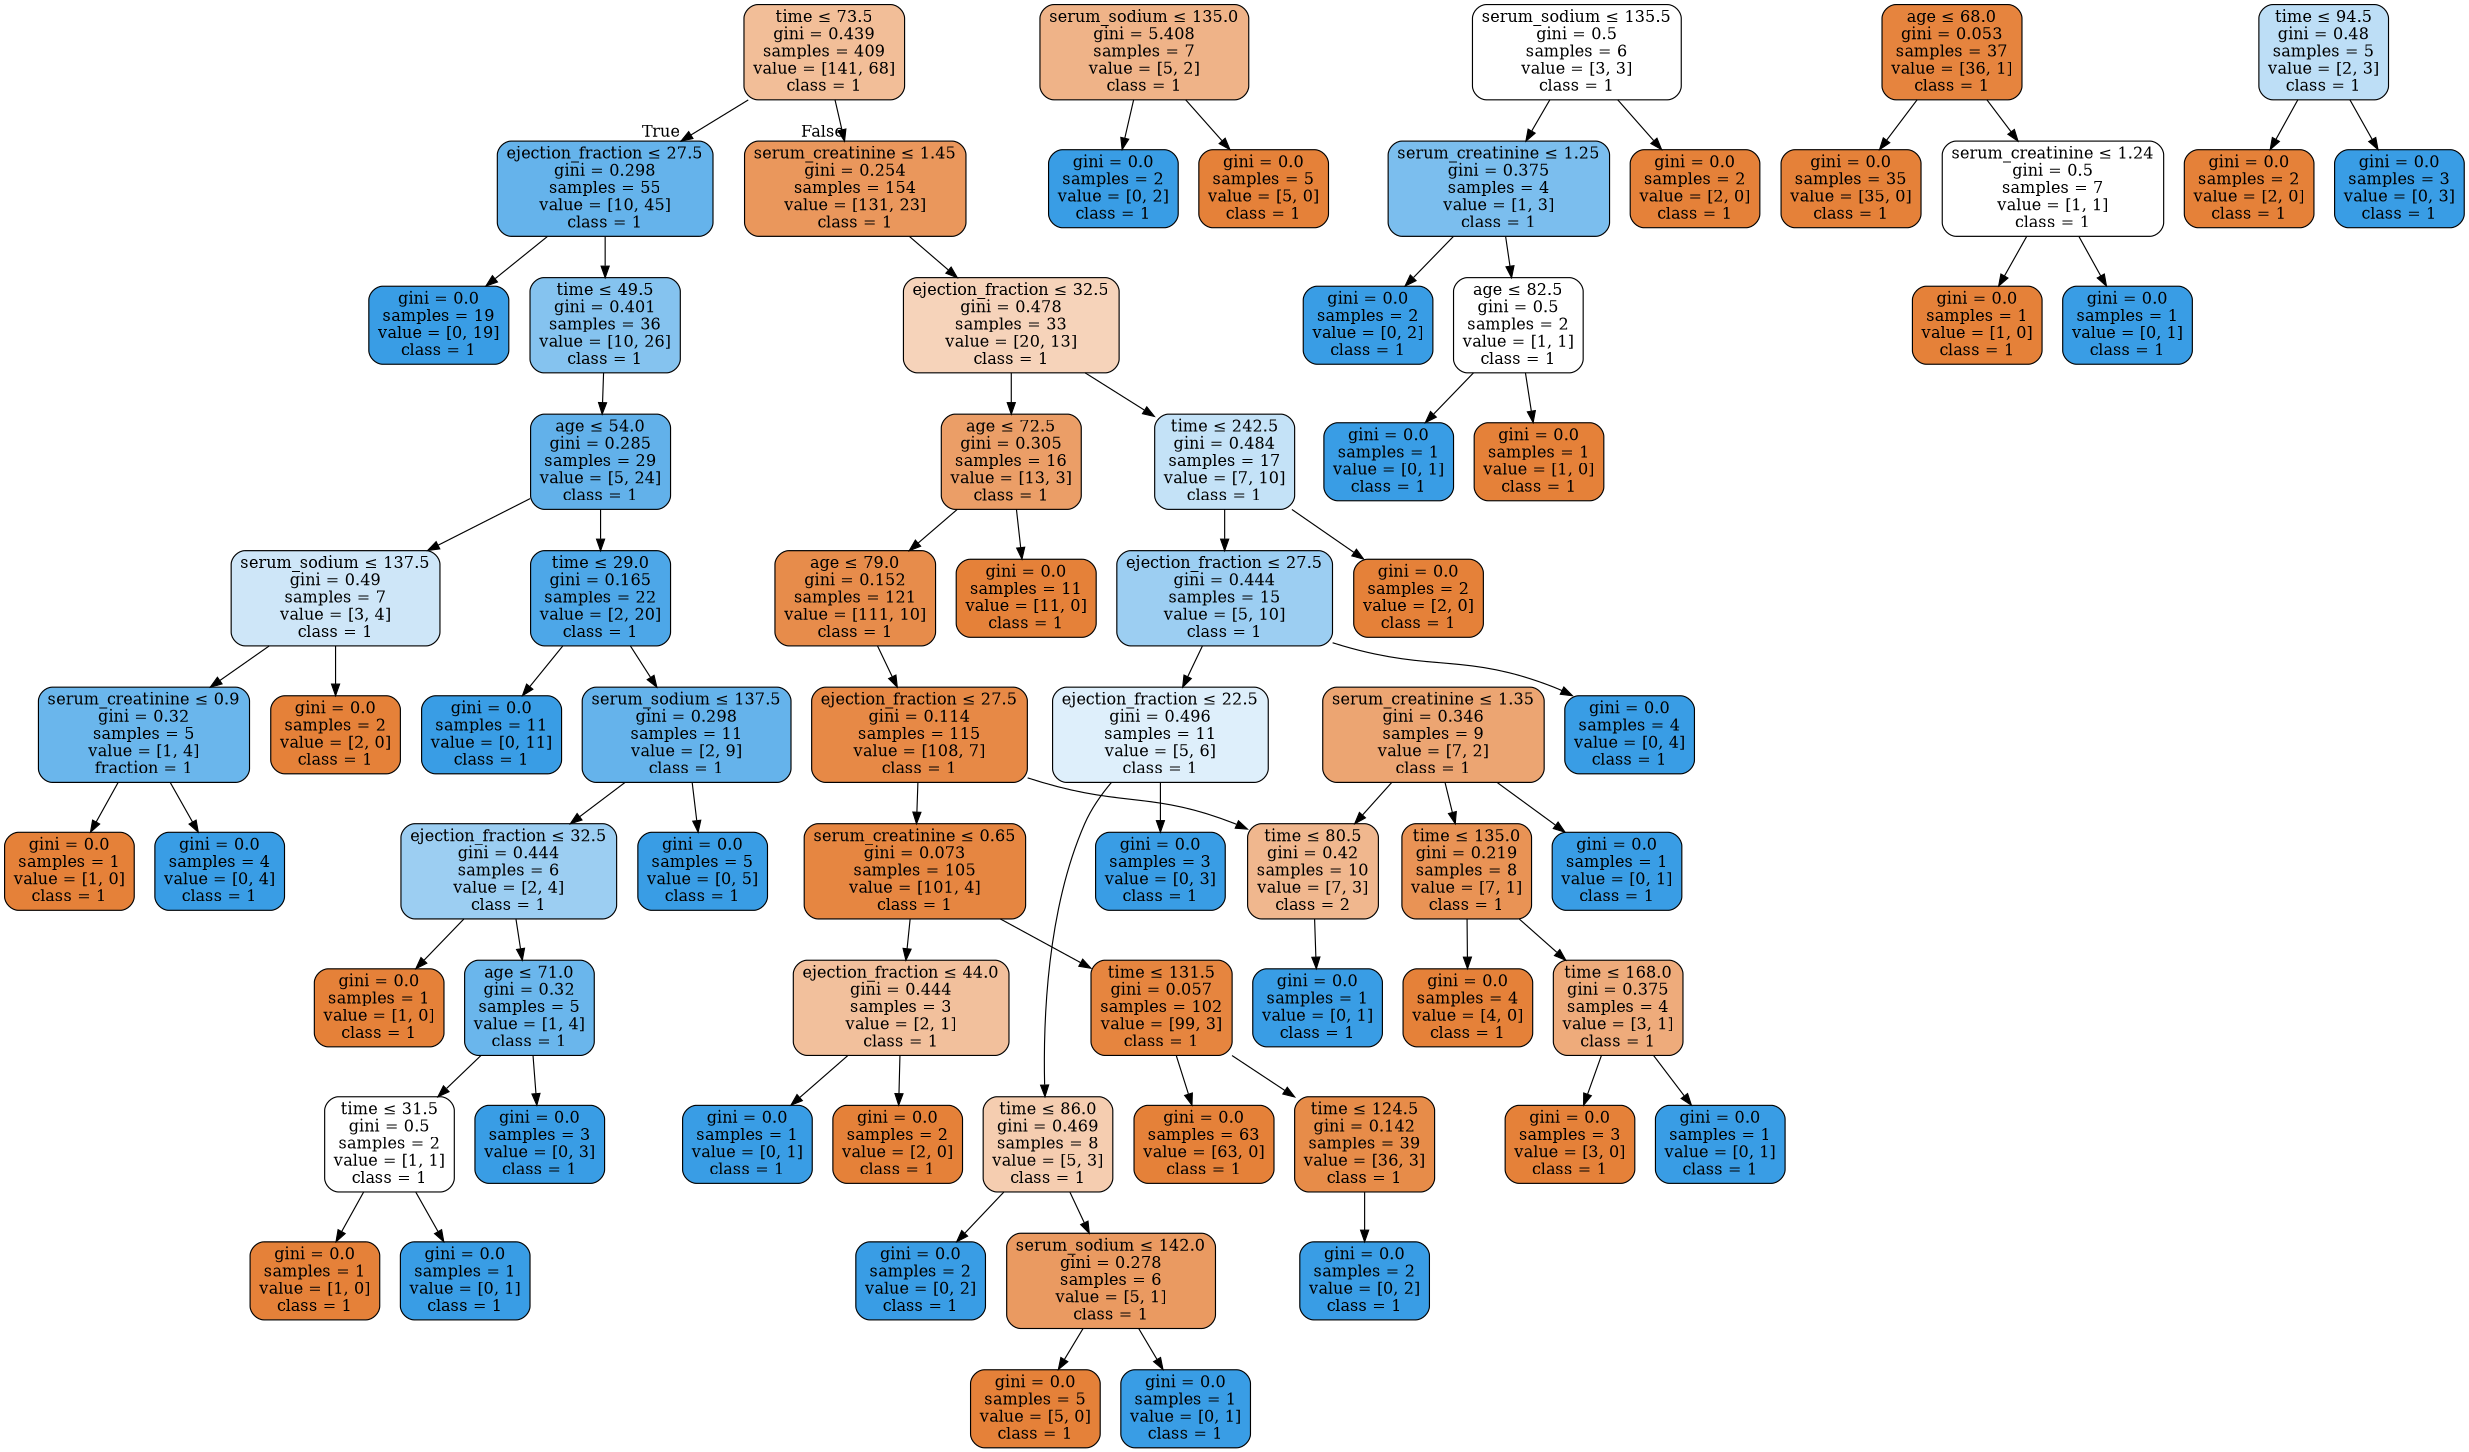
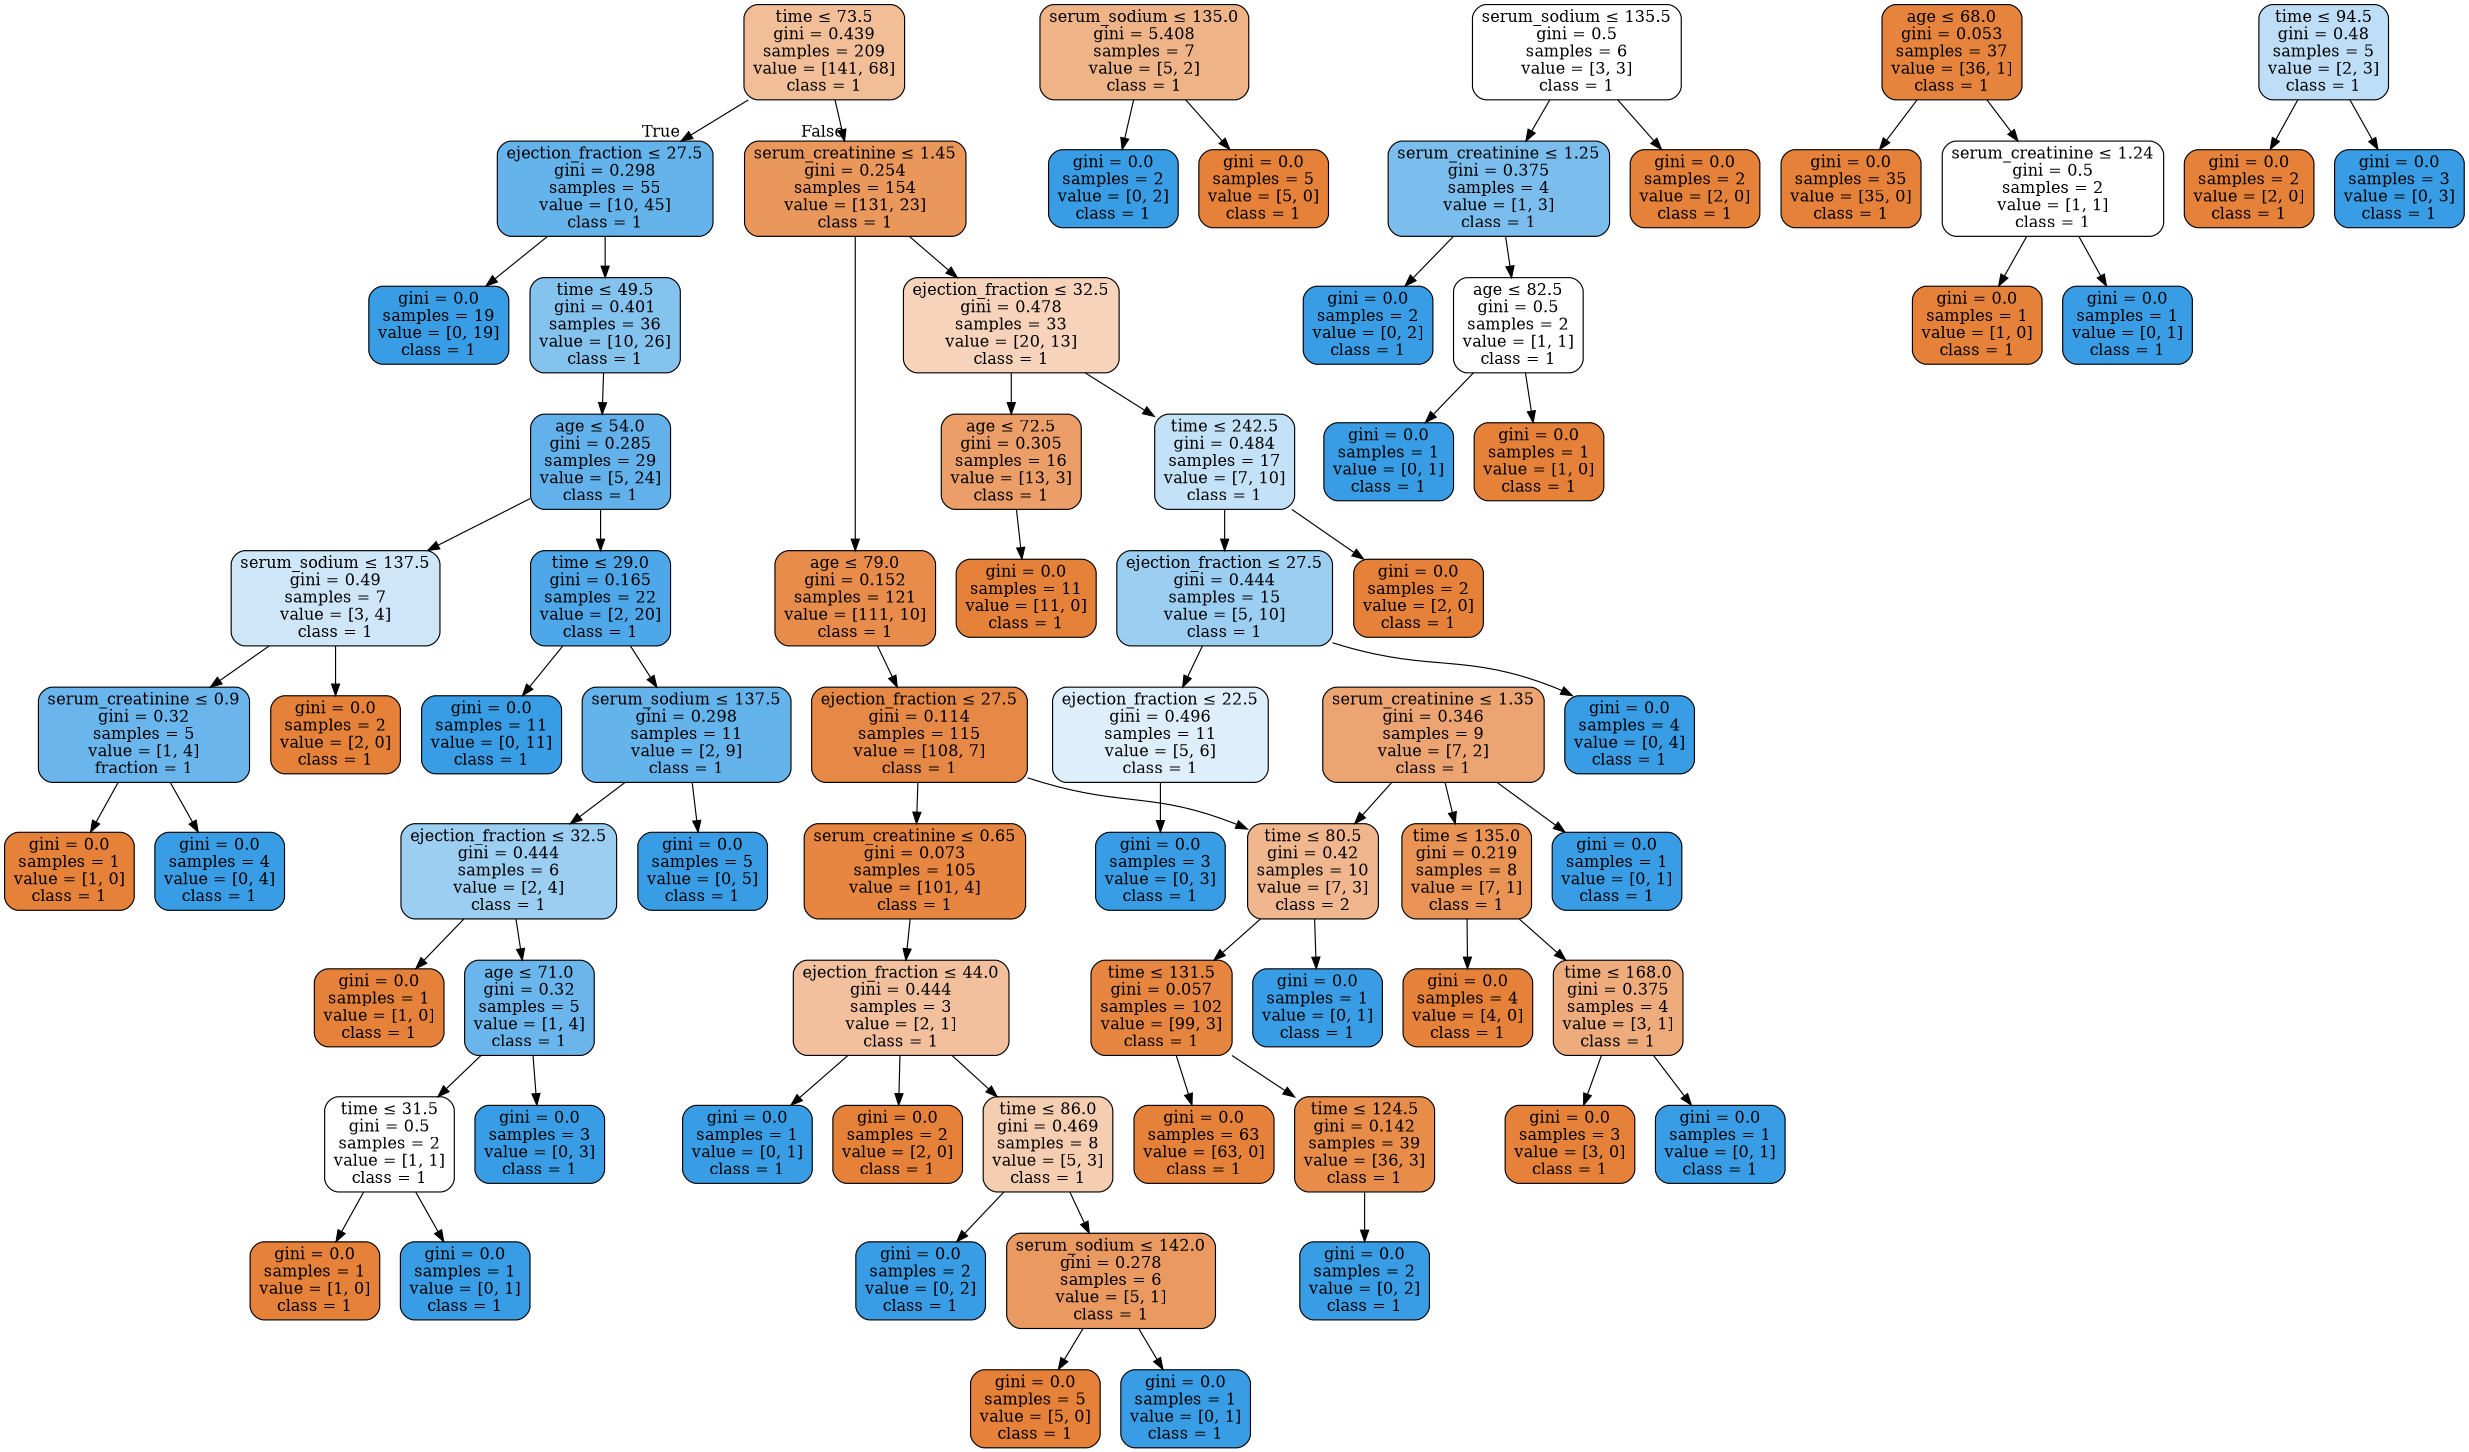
  digraph {
    fontname="DejaVu Serif"
    node [color=black fillcolor="#399de5" fontname="DejaVu Serif" shape=box style="filled, rounded"]
    edge [fontname="DejaVu Serif"]
-   n1 [fillcolor="#f2be98" label=<time &le; 73.5<br/>gini = 0.439<br/>samples = 409<br/>value = [141, 68]<br/>class = 1>]
+   n1 [fillcolor="#f2be98" label=<time &le; 73.5<br/>gini = 0.439<br/>samples = 209<br/>value = [141, 68]<br/>class = 1>]
    n2 [fillcolor="#65b3eb" label=<ejection_fraction &le; 27.5<br/>gini = 0.298<br/>samples = 55<br/>value = [10, 45]<br/>class = 1>]
    n3 [fillcolor="#ea975c" label=<serum_creatinine &le; 1.45<br/>gini = 0.254<br/>samples = 154<br/>value = [131, 23]<br/>class = 1>]
    n4 [label=<gini = 0.0<br/>samples = 19<br/>value = [0, 19]<br/>class = 1>]
    n5 [fillcolor="#85c3ef" label=<time &le; 49.5<br/>gini = 0.401<br/>samples = 36<br/>value = [10, 26]<br/>class = 1>]
    n6 [fillcolor="#e78c4b" label=<age &le; 79.0<br/>gini = 0.152<br/>samples = 121<br/>value = [111, 10]<br/>class = 1>]
    n7 [fillcolor="#f6d3ba" label=<ejection_fraction &le; 32.5<br/>gini = 0.478<br/>samples = 33<br/>value = [20, 13]<br/>class = 1>]
    n8 [fillcolor="#62b1ea" label=<age &le; 54.0<br/>gini = 0.285<br/>samples = 29<br/>value = [5, 24]<br/>class = 1>]
    n9 [fillcolor="#cee6f8" label=<serum_sodium &le; 137.5<br/>gini = 0.49<br/>samples = 7<br/>value = [3, 4]<br/>class = 1>]
    n10 [fillcolor="#4da7e8" label=<time &le; 29.0<br/>gini = 0.165<br/>samples = 22<br/>value = [2, 20]<br/>class = 1>]
    n11 [fillcolor="#efb388" label=<serum_sodium &le; 135.0<br/>gini = 5.408<br/>samples = 7<br/>value = [5, 2]<br/>class = 1>]
    n12 [label=<gini = 0.0<br/>samples = 2<br/>value = [0, 2]<br/>class = 1>]
    n13 [fillcolor="#e58139" label=<gini = 0.0<br/>samples = 5<br/>value = [5, 0]<br/>class = 1>]
    n14 [fillcolor="#6ab6ec" label=<serum_creatinine &le; 0.9<br/>gini = 0.32<br/>samples = 5<br/>value = [1, 4]<br/>fraction = 1>]
    n15 [fillcolor="#e58139" label=<gini = 0.0<br/>samples = 2<br/>value = [2, 0]<br/>class = 1>]
    n16 [label=<gini = 0.0<br/>samples = 11<br/>value = [0, 11]<br/>class = 1>]
    n17 [fillcolor="#65b3eb" label=<serum_sodium &le; 137.5<br/>gini = 0.298<br/>samples = 11<br/>value = [2, 9]<br/>class = 1>]
    n18 [fillcolor="#e58139" label=<gini = 0.0<br/>samples = 1<br/>value = [1, 0]<br/>class = 1>]
    n19 [label=<gini = 0.0<br/>samples = 4<br/>value = [0, 4]<br/>class = 1>]
    n20 [fillcolor="#9ccef2" label=<ejection_fraction &le; 32.5<br/>gini = 0.444<br/>samples = 6<br/>value = [2, 4]<br/>class = 1>]
    n21 [label=<gini = 0.0<br/>samples = 5<br/>value = [0, 5]<br/>class = 1>]
    n22 [fillcolor="#e58139" label=<gini = 0.0<br/>samples = 1<br/>value = [1, 0]<br/>class = 1>]
    n23 [fillcolor="#6ab6ec" label=<age &le; 71.0<br/>gini = 0.32<br/>samples = 5<br/>value = [1, 4]<br/>class = 1>]
    n24 [label=<gini = 0.0<br/>samples = 3<br/>value = [0, 3]<br/>class = 1>]
    n25 [fillcolor="#ffffff" label=<time &le; 31.5<br/>gini = 0.5<br/>samples = 2<br/>value = [1, 1]<br/>class = 1>]
    n26 [label=<gini = 0.0<br/>samples = 1<br/>value = [0, 1]<br/>class = 1>]
    n27 [fillcolor="#e58139" label=<gini = 0.0<br/>samples = 1<br/>value = [1, 0]<br/>class = 1>]
    n28 [fillcolor="#e78946" label=<ejection_fraction &le; 27.5<br/>gini = 0.114<br/>samples = 115<br/>value = [108, 7]<br/>class = 1>]
    n29 [fillcolor="#c4e2f7" label=<time &le; 242.5<br/>gini = 0.484<br/>samples = 17<br/>value = [7, 10]<br/>class = 1>]
    n30 [fillcolor="#eb9e67" label=<age &le; 72.5<br/>gini = 0.305<br/>samples = 16<br/>value = [13, 3]<br/>class = 1>]
    n31 [fillcolor="#f0b78e" label=<time &le; 80.5<br/>gini = 0.42<br/>samples = 10<br/>value = [7, 3]<br/>class = 2>]
    n32 [fillcolor="#e68641" label=<serum_creatinine &le; 0.65<br/>gini = 0.073<br/>samples = 105<br/>value = [101, 4]<br/>class = 1>]
    n33 [fillcolor="#ffffff" label=<serum_sodium &le; 135.5<br/>gini = 0.5<br/>samples = 6<br/>value = [3, 3]<br/>class = 1>]
    n34 [fillcolor="#7bbeee" label=<serum_creatinine &le; 1.25<br/>gini = 0.375<br/>samples = 4<br/>value = [1, 3]<br/>class = 1>]
    n35 [fillcolor="#e58139" label=<gini = 0.0<br/>samples = 2<br/>value = [2, 0]<br/>class = 1>]
    n36 [label=<gini = 0.0<br/>samples = 1<br/>value = [0, 1]<br/>class = 1>]
    n37 [fillcolor="#f2c09c" label=<ejection_fraction &le; 44.0<br/>gini = 0.444<br/>samples = 3<br/>value = [2, 1]<br/>class = 1>]
    n38 [fillcolor="#e6853f" label=<time &le; 131.5<br/>gini = 0.057<br/>samples = 102<br/>value = [99, 3]<br/>class = 1>]
    n39 [fillcolor="#eca572" label=<serum_creatinine &le; 1.35<br/>gini = 0.346<br/>samples = 9<br/>value = [7, 2]<br/>class = 1>]
    n40 [fillcolor="#e99355" label=<time &le; 135.0<br/>gini = 0.219<br/>samples = 8<br/>value = [7, 1]<br/>class = 1>]
    n41 [label=<gini = 0.0<br/>samples = 1<br/>value = [0, 1]<br/>class = 1>]
    n42 [fillcolor="#e58139" label=<gini = 0.0<br/>samples = 4<br/>value = [4, 0]<br/>class = 1>]
    n43 [fillcolor="#eeab7b" label=<time &le; 168.0<br/>gini = 0.375<br/>samples = 4<br/>value = [3, 1]<br/>class = 1>]
    n44 [label=<gini = 0.0<br/>samples = 1<br/>value = [0, 1]<br/>class = 1>]
    n45 [fillcolor="#e58139" label=<gini = 0.0<br/>samples = 3<br/>value = [3, 0]<br/>class = 1>]
    n46 [fillcolor="#e58139" label=<gini = 0.0<br/>samples = 2<br/>value = [2, 0]<br/>class = 1>]
    n47 [label=<gini = 0.0<br/>samples = 1<br/>value = [0, 1]<br/>class = 1>]
    n48 [fillcolor="#e78c49" label=<time &le; 124.5<br/>gini = 0.142<br/>samples = 39<br/>value = [36, 3]<br/>class = 1>]
    n49 [fillcolor="#e58139" label=<gini = 0.0<br/>samples = 63<br/>value = [63, 0]<br/>class = 1>]
    n50 [label=<gini = 0.0<br/>samples = 2<br/>value = [0, 2]<br/>class = 1>]
    n51 [fillcolor="#e6843e" label=<age &le; 68.0<br/>gini = 0.053<br/>samples = 37<br/>value = [36, 1]<br/>class = 1>]
    n52 [fillcolor="#e58139" label=<gini = 0.0<br/>samples = 35<br/>value = [35, 0]<br/>class = 1>]
-   n53 [fillcolor="#ffffff" label=<serum_creatinine &le; 1.24<br/>gini = 0.5<br/>samples = 7<br/>value = [1, 1]<br/>class = 1>]
+   n53 [fillcolor="#ffffff" label=<serum_creatinine &le; 1.24<br/>gini = 0.5<br/>samples = 2<br/>value = [1, 1]<br/>class = 1>]
    n54 [fillcolor="#e58139" label=<gini = 0.0<br/>samples = 1<br/>value = [1, 0]<br/>class = 1>]
    n55 [label=<gini = 0.0<br/>samples = 1<br/>value = [0, 1]<br/>class = 1>]
    n56 [label=<gini = 0.0<br/>samples = 2<br/>value = [0, 2]<br/>class = 1>]
    n57 [fillcolor="#ffffff" label=<age &le; 82.5<br/>gini = 0.5<br/>samples = 2<br/>value = [1, 1]<br/>class = 1>]
    n58 [label=<gini = 0.0<br/>samples = 1<br/>value = [0, 1]<br/>class = 1>]
    n59 [fillcolor="#e58139" label=<gini = 0.0<br/>samples = 1<br/>value = [1, 0]<br/>class = 1>]
    n60 [fillcolor="#9ccef2" label=<ejection_fraction &le; 27.5<br/>gini = 0.444<br/>samples = 15<br/>value = [5, 10]<br/>class = 1>]
    n61 [fillcolor="#e58139" label=<gini = 0.0<br/>samples = 2<br/>value = [2, 0]<br/>class = 1>]
    n62 [fillcolor="#e58139" label=<gini = 0.0<br/>samples = 11<br/>value = [11, 0]<br/>class = 1>]
    n63 [fillcolor="#deeffb" label=<ejection_fraction &le; 22.5<br/>gini = 0.496<br/>samples = 11<br/>value = [5, 6]<br/>class = 1>]
    n64 [label=<gini = 0.0<br/>samples = 4<br/>value = [0, 4]<br/>class = 1>]
    n65 [label=<gini = 0.0<br/>samples = 3<br/>value = [0, 3]<br/>class = 1>]
    n66 [fillcolor="#f5cdb0" label=<time &le; 86.0<br/>gini = 0.469<br/>samples = 8<br/>value = [5, 3]<br/>class = 1>]
    n67 [label=<gini = 0.0<br/>samples = 2<br/>value = [0, 2]<br/>class = 1>]
    n68 [fillcolor="#ea9a61" label=<serum_sodium &le; 142.0<br/>gini = 0.278<br/>samples = 6<br/>value = [5, 1]<br/>class = 1>]
    n69 [fillcolor="#e58139" label=<gini = 0.0<br/>samples = 5<br/>value = [5, 0]<br/>class = 1>]
    n70 [label=<gini = 0.0<br/>samples = 1<br/>value = [0, 1]<br/>class = 1>]
    n71 [fillcolor="#bddef6" label=<time &le; 94.5<br/>gini = 0.48<br/>samples = 5<br/>value = [2, 3]<br/>class = 1>]
    n72 [fillcolor="#e58139" label=<gini = 0.0<br/>samples = 2<br/>value = [2, 0]<br/>class = 1>]
    n73 [label=<gini = 0.0<br/>samples = 3<br/>value = [0, 3]<br/>class = 1>]
    n1 -> n2 [headlabel=True labelangle=45 labeldistance=2.5]
    n1 -> n3 [headlabel=False labelangle=-45 labeldistance=2.5]
    n2 -> n4
    n2 -> n5
-   n30 -> n6
+   n3 -> n6
    n3 -> n7
    n5 -> n8
    n6 -> n28
    n7 -> n29
    n7 -> n30
    n8 -> n9
    n8 -> n10
    n9 -> n14
    n9 -> n15
    n10 -> n16
    n10 -> n17
    n11 -> n12
    n11 -> n13
    n14 -> n18
    n14 -> n19
    n17 -> n20
    n17 -> n21
    n20 -> n22
    n20 -> n23
    n23 -> n24
    n23 -> n25
    n25 -> n26
    n25 -> n27
    n28 -> n31
    n28 -> n32
    n29 -> n60
    n29 -> n61
    n30 -> n62
    n31 -> n36
    n32 -> n37
-   n32 -> n38
+   n31 -> n38
    n33 -> n34
    n33 -> n35
    n34 -> n56
    n34 -> n57
    n37 -> n46
    n37 -> n47
    n38 -> n48
    n38 -> n49
    n39 -> n31
    n39 -> n40
    n39 -> n41
    n40 -> n42
    n40 -> n43
    n43 -> n44
    n43 -> n45
    n48 -> n50
    n51 -> n52
    n51 -> n53
    n53 -> n54
    n53 -> n55
    n57 -> n58
    n57 -> n59
    n60 -> n63
    n60 -> n64
    n63 -> n65
-   n63 -> n66
+   n37 -> n66
    n66 -> n67
    n66 -> n68
    n68 -> n69
    n68 -> n70
    n71 -> n72
    n71 -> n73
  }
